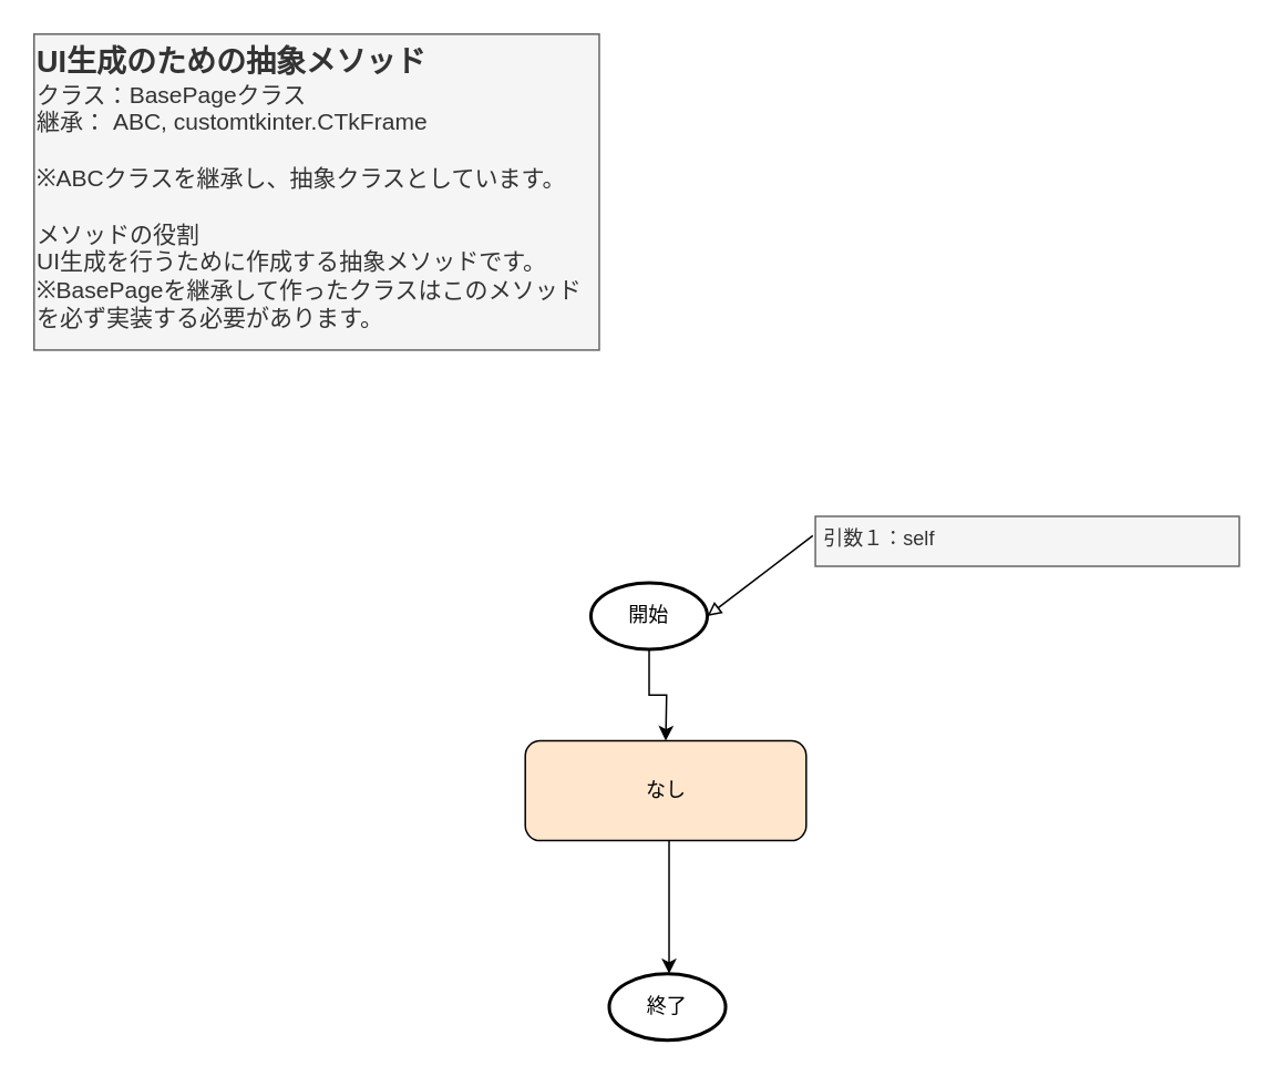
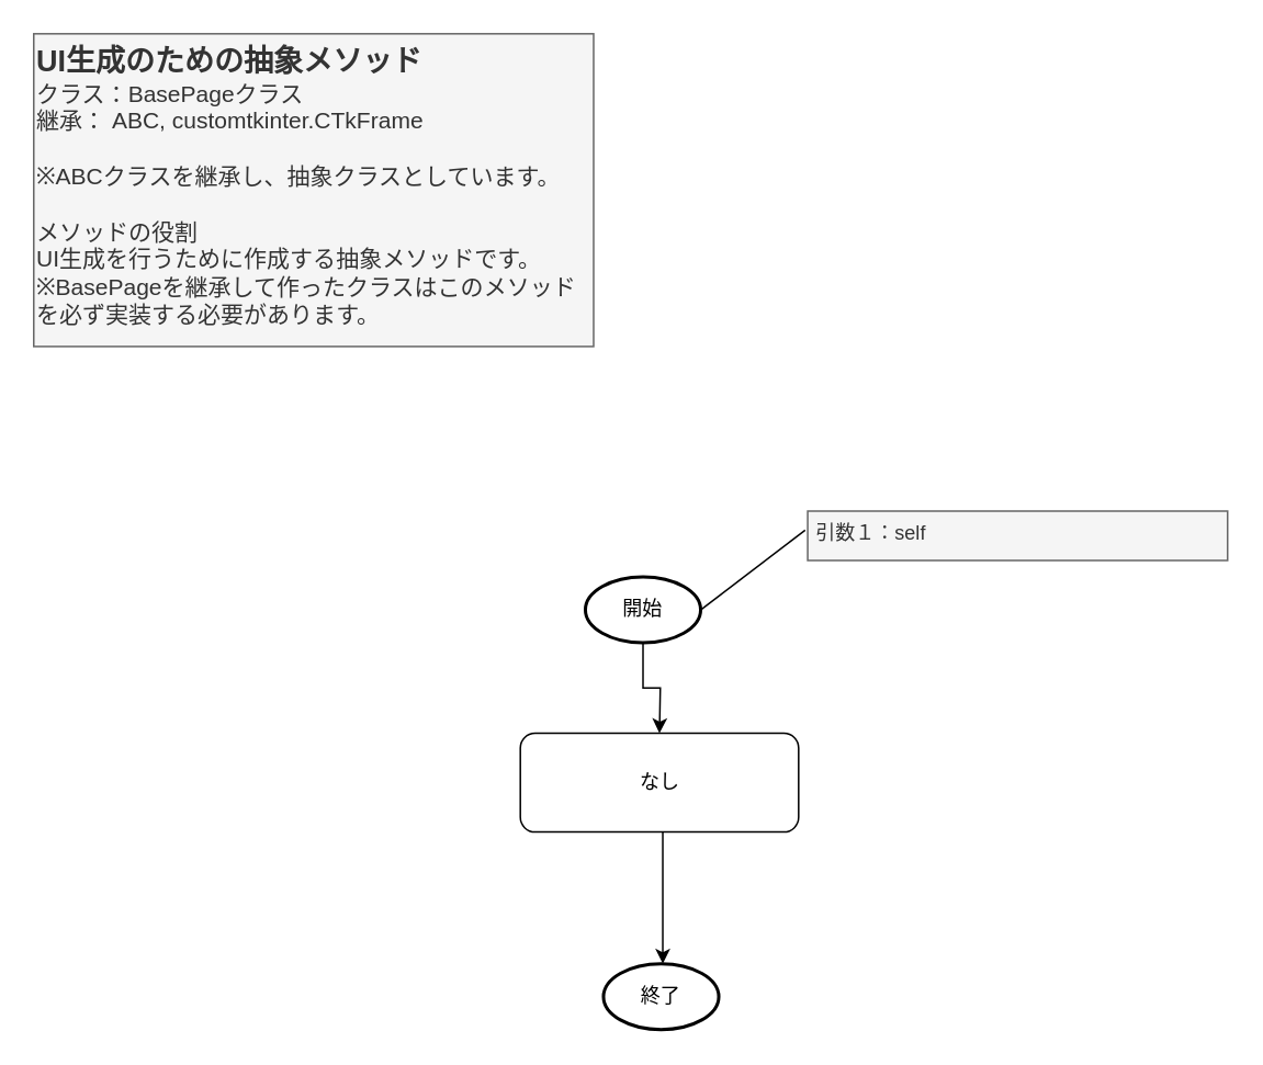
  <mxCell id="0" />
  <mxCell id="1" parent="0" />
  <mxCell id="2" value="" style="edgeStyle=orthogonalEdgeStyle;rounded=0;orthogonalLoop=1;jettySize=auto;html=1;" parent="1" source="3" edge="1"><mxGeometry relative="1" as="geometry"><mxPoint x="400" y="445" as="targetPoint" /></mxGeometry></mxCell>
  <mxCell id="3" value="開始" style="strokeWidth=2;html=1;shape=mxgraph.flowchart.start_1;whiteSpace=wrap;" parent="1" vertex="1"><mxGeometry x="355" y="350" width="70" height="40" as="geometry" /></mxCell>
  <mxCell id="4" value="" style="edgeStyle=orthogonalEdgeStyle;rounded=0;orthogonalLoop=1;jettySize=auto;html=1;" parent="1" edge="1"><mxGeometry relative="1" as="geometry"><mxPoint x="402" y="505" as="sourcePoint" /><mxPoint x="402" y="585" as="targetPoint" /><Array as="points"><mxPoint x="402" y="545" /><mxPoint x="402" y="545" /></Array></mxGeometry></mxCell>
  <mxCell id="5" value="終了" style="strokeWidth=2;html=1;shape=mxgraph.flowchart.start_1;whiteSpace=wrap;" parent="1" vertex="1"><mxGeometry x="366" y="585" width="70" height="40" as="geometry" /></mxCell>
  <mxCell id="6" value="&lt;b style=&quot;&quot;&gt;&lt;font style=&quot;&quot;&gt;&lt;font style=&quot;font-size: 18px;&quot;&gt;UI生成のための抽象メソッド&lt;/font&gt;&lt;/font&gt;&lt;/b&gt;&lt;div&gt;&lt;font style=&quot;font-size: 14px;&quot;&gt;クラス：BasePageクラス&lt;/font&gt;&lt;/div&gt;&lt;div&gt;&lt;div style=&quot;font-size: 14px;&quot;&gt;&lt;font style=&quot;font-size: 14px;&quot;&gt;継承： ABC, customtkinter.CTkFrame&lt;/font&gt;&lt;/div&gt;&lt;/div&gt;&lt;div style=&quot;font-size: 14px;&quot;&gt;&lt;font style=&quot;font-size: 14px;&quot;&gt;&lt;br&gt;&lt;/font&gt;&lt;/div&gt;&lt;div style=&quot;font-size: 14px;&quot;&gt;&lt;font style=&quot;font-size: 14px;&quot;&gt;※ABCクラスを継承し、抽象クラスとしています。&lt;br&gt;&lt;/font&gt;&lt;/div&gt;&lt;div style=&quot;font-size: 14px;&quot;&gt;&lt;font style=&quot;font-size: 14px;&quot;&gt;&lt;br&gt;&lt;/font&gt;&lt;/div&gt;&lt;div style=&quot;font-size: 14px;&quot;&gt;&lt;font style=&quot;font-size: 14px;&quot;&gt;メソッドの役割&lt;/font&gt;&lt;/div&gt;&lt;div style=&quot;font-size: 14px;&quot;&gt;UI生成を行うために作成する抽象メソッドです。&lt;/div&gt;&lt;div style=&quot;font-size: 14px;&quot;&gt;※BasePageを継承して作ったクラスはこのメソッドを必ず実装する必要があります。&lt;/div&gt;&lt;div style=&quot;font-size: 14px;&quot;&gt;&lt;br&gt;&lt;/div&gt;" style="text;html=1;align=left;verticalAlign=top;whiteSpace=wrap;rounded=0;fillColor=#f5f5f5;fontColor=#333333;strokeColor=#666666;" parent="1" vertex="1"><mxGeometry x="20" y="20" width="340" height="190" as="geometry" /></mxCell>
- <mxCell id="7" style="rounded=0;orthogonalLoop=1;jettySize=auto;html=1;entryX=1;entryY=0.5;entryDx=0;entryDy=0;exitX=-0.006;exitY=0.387;exitDx=0;exitDy=0;exitPerimeter=0;endArrow=block;endFill=0;entryPerimeter=0;" parent="1" source="8" target="3" edge="1"><mxGeometry relative="1" as="geometry"><mxPoint x="435" y="315" as="targetPoint" /></mxGeometry></mxCell>
+ <mxCell id="7" style="rounded=0;orthogonalLoop=1;jettySize=auto;html=1;entryX=1;entryY=0.5;entryDx=0;entryDy=0;exitX=-0.006;exitY=0.387;exitDx=0;exitDy=0;exitPerimeter=0;endArrow=none;endFill=0;entryPerimeter=0;" parent="1" source="8" target="3" edge="1"><mxGeometry relative="1" as="geometry"><mxPoint x="435" y="315" as="targetPoint" /></mxGeometry></mxCell>
  <mxCell id="8" value="&amp;nbsp;引数１：self" style="text;html=1;align=left;verticalAlign=top;whiteSpace=wrap;rounded=0;fillColor=#f5f5f5;fontColor=#333333;strokeColor=#666666;" parent="1" vertex="1"><mxGeometry x="490" y="310" width="255" height="30" as="geometry" /></mxCell>
- <mxCell id="9" value="なし" style="rounded=1;whiteSpace=wrap;html=1;fillColor=#ffe6cc;" parent="1" vertex="1"><mxGeometry x="315.5" y="445" width="169" height="60" as="geometry" /></mxCell>
+ <mxCell id="9" value="なし" style="rounded=1;whiteSpace=wrap;html=1;" parent="1" vertex="1"><mxGeometry x="315.5" y="445" width="169" height="60" as="geometry" /></mxCell>
